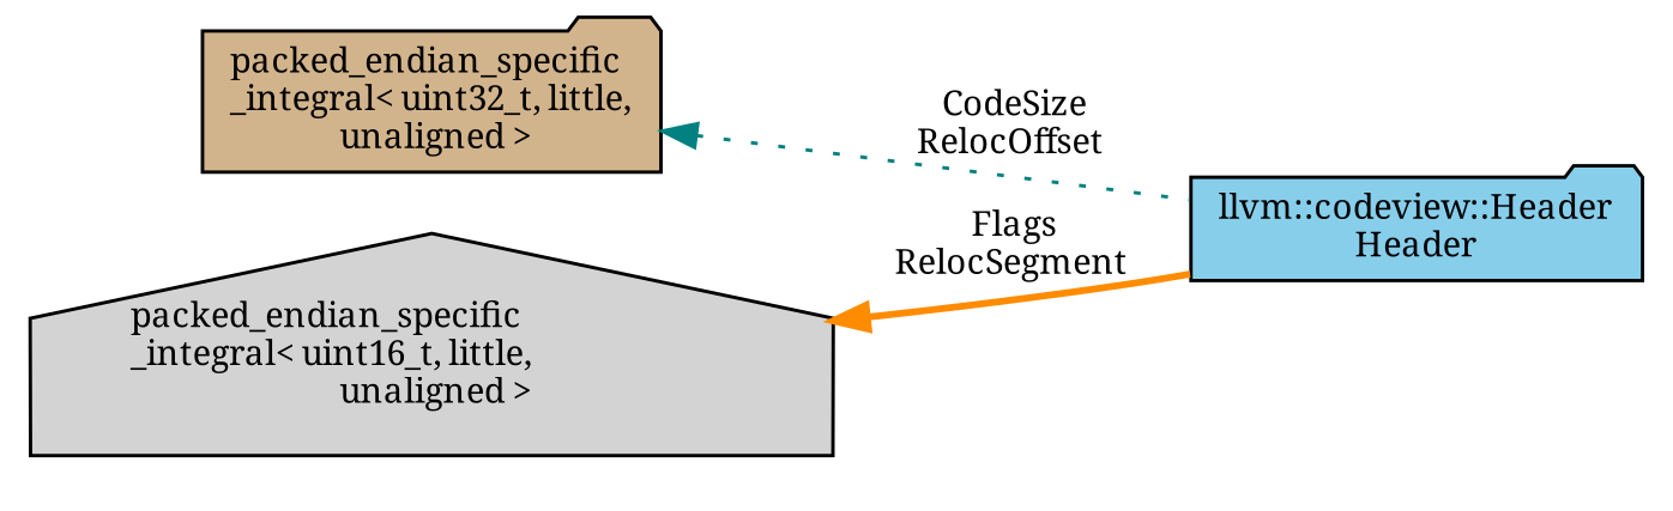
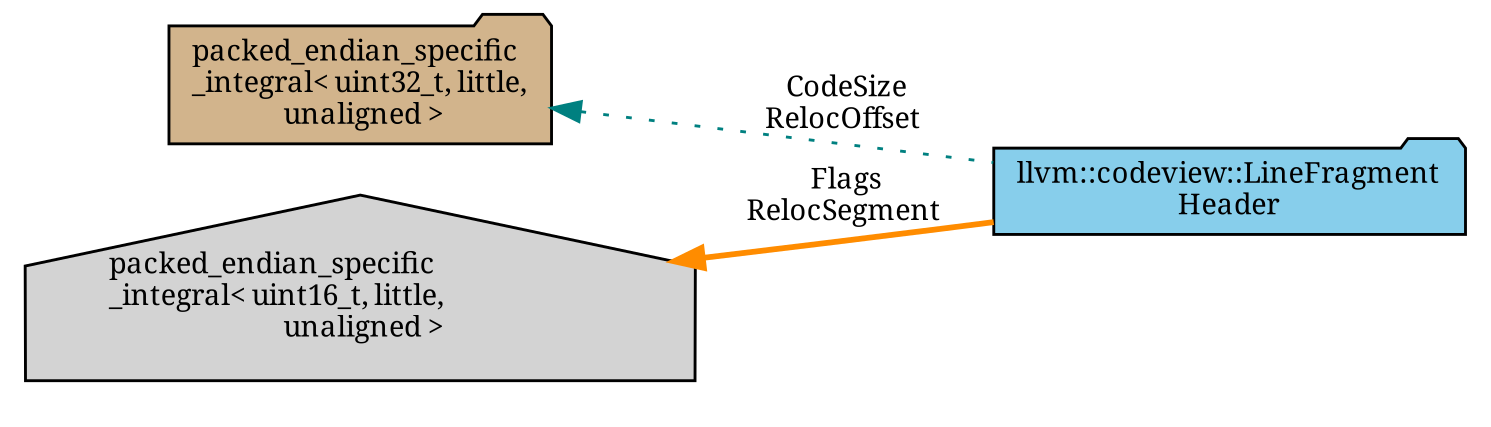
  digraph {
    rankdir=LR
    fontname="Noto Serif"
    node [color=black fontname="Noto Serif" fontsize=10 shape=folder style=filled]
    edge [dir=back fontname="Noto Serif" fontsize=10 labelfontname=Helvetica labelfontsize=10]
-   n1 [fillcolor=skyblue fontcolor=black height=0.2 label="llvm::codeview::Header\lHeader" width=0.4]
+   n1 [fillcolor=skyblue fontcolor=black height=0.2 label="llvm::codeview::LineFragment\lHeader" width=0.4]
    n2 [height=0.2 label="packed_endian_specific\l_integral\< uint32_t, little,\l unaligned \>" width=0.4 fillcolor=tan]
    n3 [height=0.2 label="packed_endian_specific\l_integral\< uint16_t, little,\l unaligned \>" shape=house width=0.4 fillcolor=lightgrey]
    n2 -> n1 [color=teal label=" CodeSize\nRelocOffset" style=dotted]
    n3 -> n1 [color=darkorange label=" Flags\nRelocSegment" style=bold]
  }
